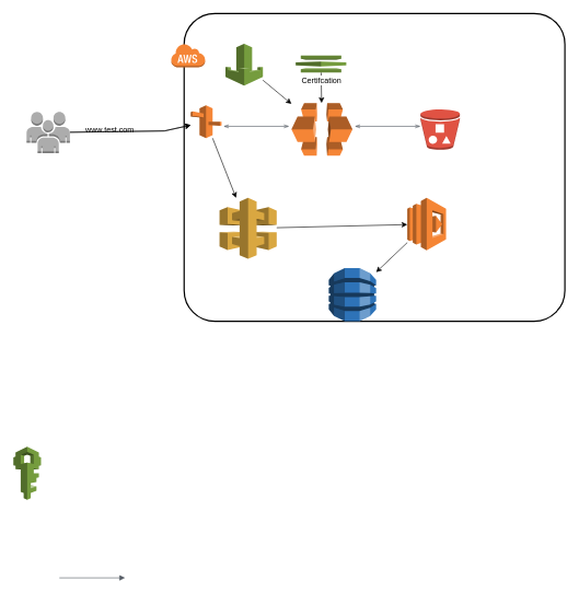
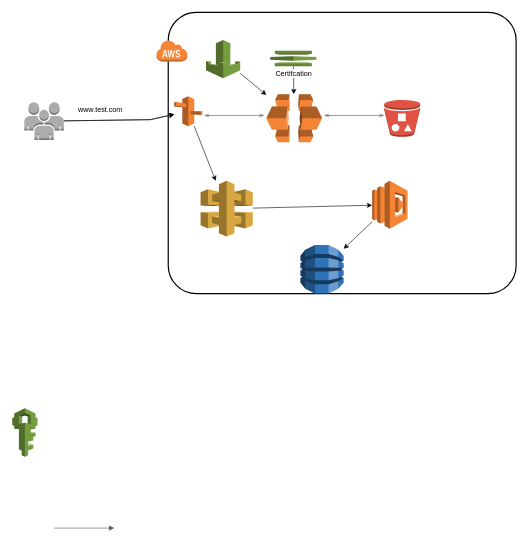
  <mxCell id="0" />
  <mxCell id="1" parent="0" />
  <mxCell id="2" value="" style="rounded=1;arcSize=10;strokeColor=#000000;fillColor=none;gradientColor=none;strokeWidth=2;" vertex="1" parent="1"><mxGeometry x="280" y="20" width="580" height="469" as="geometry" /></mxCell>
  <mxCell id="3" value="" style="dashed=0;html=1;shape=mxgraph.aws3.cloud;fillColor=#F58536;gradientColor=none;dashed=0;" vertex="1" parent="1"><mxGeometry x="260" y="66" width="52" height="36" as="geometry" /></mxCell>
  <mxCell id="4" style="edgeStyle=none;rounded=0;orthogonalLoop=1;jettySize=auto;html=1;" edge="1" parent="1" source="5" target="7"><mxGeometry relative="1" as="geometry"><mxPoint x="230" y="199" as="targetPoint" /><Array as="points"><mxPoint x="250" y="199" /></Array></mxGeometry></mxCell>
  <mxCell id="5" value="" style="outlineConnect=0;dashed=0;verticalLabelPosition=bottom;verticalAlign=top;align=center;html=1;shape=mxgraph.aws3.users;fillColor=#ACACAC;gradientColor=none;" vertex="1" parent="1"><mxGeometry x="40" y="170" width="66" height="63" as="geometry" /></mxCell>
  <mxCell id="6" style="edgeStyle=none;rounded=0;orthogonalLoop=1;jettySize=auto;html=1;" edge="1" parent="1" source="7" target="22"><mxGeometry relative="1" as="geometry" /></mxCell>
  <mxCell id="7" value="" style="outlineConnect=0;dashed=0;verticalLabelPosition=bottom;verticalAlign=top;align=center;html=1;shape=mxgraph.aws3.route_53;fillColor=#F58536;gradientColor=none;" vertex="1" parent="1"><mxGeometry x="290" y="160" width="47" height="50" as="geometry" /></mxCell>
- <mxCell id="8" value="www.test.com" style="text;html=1;resizable=0;points=[];autosize=1;align=left;verticalAlign=top;spacingTop=-4;" vertex="1" parent="1"><mxGeometry x="128" y="188" width="90" height="20" as="geometry" /></mxCell>
+ <mxCell id="8" value="www.test.com" style="text;html=1;resizable=0;points=[];autosize=1;align=left;verticalAlign=top;spacingTop=-4;" vertex="1" parent="1"><mxGeometry x="128" y="173" width="90" height="20" as="geometry" /></mxCell>
  <mxCell id="9" value="" style="outlineConnect=0;dashed=0;verticalLabelPosition=bottom;verticalAlign=top;align=center;html=1;shape=mxgraph.aws3.cloudfront;fillColor=#F58536;gradientColor=none;direction=south;" vertex="1" parent="1"><mxGeometry x="443.5" y="156.5" width="93" height="80" as="geometry" /></mxCell>
  <mxCell id="10" value="" style="outlineConnect=0;dashed=0;verticalLabelPosition=bottom;verticalAlign=top;align=center;html=1;shape=mxgraph.aws3.bucket_with_objects;fillColor=#E05243;gradientColor=none;" vertex="1" parent="1"><mxGeometry x="640" y="166" width="60" height="61.5" as="geometry" /></mxCell>
  <mxCell id="11" value="" style="edgeStyle=orthogonalEdgeStyle;html=1;endArrow=openThin;elbow=vertical;startArrow=openThin;startFill=0;endFill=0;strokeColor=#545B64;rounded=0;" edge="1" parent="1"><mxGeometry width="100" relative="1" as="geometry"><mxPoint x="540" y="192" as="sourcePoint" /><mxPoint x="640" y="192" as="targetPoint" /></mxGeometry></mxCell>
  <mxCell id="12" value="" style="edgeStyle=orthogonalEdgeStyle;html=1;endArrow=openThin;elbow=vertical;startArrow=openThin;startFill=0;endFill=0;strokeColor=#545B64;rounded=0;" edge="1" parent="1"><mxGeometry width="100" relative="1" as="geometry"><mxPoint x="340" y="192" as="sourcePoint" /><mxPoint x="440" y="192" as="targetPoint" /></mxGeometry></mxCell>
  <mxCell id="13" style="edgeStyle=none;rounded=0;orthogonalLoop=1;jettySize=auto;html=1;" edge="1" parent="1" source="14" target="9"><mxGeometry relative="1" as="geometry" /></mxCell>
  <mxCell id="14" value="" style="outlineConnect=0;dashed=0;verticalLabelPosition=bottom;verticalAlign=top;align=center;html=1;shape=mxgraph.aws3.waf;fillColor=#759C3E;gradientColor=none;" vertex="1" parent="1"><mxGeometry x="343" y="66" width="57" height="64" as="geometry" /></mxCell>
  <mxCell id="15" value="" style="edgeStyle=none;rounded=0;orthogonalLoop=1;jettySize=auto;html=1;" edge="1" parent="1" source="17" target="9"><mxGeometry relative="1" as="geometry" /></mxCell>
  <mxCell id="16" value="Certifcation" style="text;html=1;resizable=0;points=[];align=center;verticalAlign=middle;labelBackgroundColor=#ffffff;" vertex="1" connectable="0" parent="15"><mxGeometry x="-0.484" relative="1" as="geometry"><mxPoint as="offset" /></mxGeometry></mxCell>
  <mxCell id="17" value="" style="outlineConnect=0;dashed=0;verticalLabelPosition=bottom;verticalAlign=top;align=center;html=1;shape=mxgraph.aws3.certificate_manager;fillColor=#759C3E;gradientColor=none;" vertex="1" parent="1"><mxGeometry x="450" y="84" width="77" height="26" as="geometry" /></mxCell>
  <mxCell id="18" value="" style="outlineConnect=0;dashed=0;verticalLabelPosition=bottom;verticalAlign=top;align=center;html=1;shape=mxgraph.aws3.iam;fillColor=#759C3E;gradientColor=none;" vertex="1" parent="1"><mxGeometry x="20" y="680" width="42" height="81" as="geometry" /></mxCell>
  <mxCell id="19" style="edgeStyle=none;rounded=0;orthogonalLoop=1;jettySize=auto;html=1;" edge="1" parent="1" source="20" target="23"><mxGeometry relative="1" as="geometry" /></mxCell>
  <mxCell id="20" value="" style="outlineConnect=0;dashed=0;verticalLabelPosition=bottom;verticalAlign=top;align=center;html=1;shape=mxgraph.aws3.lambda;fillColor=#F58534;gradientColor=none;" vertex="1" parent="1"><mxGeometry x="620" y="301" width="59" height="80" as="geometry" /></mxCell>
  <mxCell id="21" style="edgeStyle=none;rounded=0;orthogonalLoop=1;jettySize=auto;html=1;" edge="1" parent="1" source="22" target="20"><mxGeometry relative="1" as="geometry" /></mxCell>
  <mxCell id="22" value="" style="outlineConnect=0;dashed=0;verticalLabelPosition=bottom;verticalAlign=top;align=center;html=1;shape=mxgraph.aws3.api_gateway;fillColor=#D9A741;gradientColor=none;" vertex="1" parent="1"><mxGeometry x="334" y="301" width="87" height="93" as="geometry" /></mxCell>
  <mxCell id="23" value="" style="outlineConnect=0;dashed=0;verticalLabelPosition=bottom;verticalAlign=top;align=center;html=1;shape=mxgraph.aws3.dynamo_db;fillColor=#2E73B8;gradientColor=none;" vertex="1" parent="1"><mxGeometry x="500.5" y="408" width="72" height="81" as="geometry" /></mxCell>
  <mxCell id="24" value="" style="edgeStyle=orthogonalEdgeStyle;html=1;endArrow=block;elbow=vertical;startArrow=none;endFill=1;strokeColor=#545B64;rounded=0;" edge="1" parent="1"><mxGeometry width="100" relative="1" as="geometry"><mxPoint x="90" y="880" as="sourcePoint" /><mxPoint x="190" y="880" as="targetPoint" /></mxGeometry></mxCell>
  <mxCell id="25" style="edgeStyle=none;rounded=0;orthogonalLoop=1;jettySize=auto;html=1;" edge="1" parent="1" source="5" target="7"><mxGeometry relative="1" as="geometry"><mxPoint x="230" y="199" as="targetPoint" /><Array as="points"><mxPoint x="250" y="199" /></Array></mxGeometry></mxCell>
